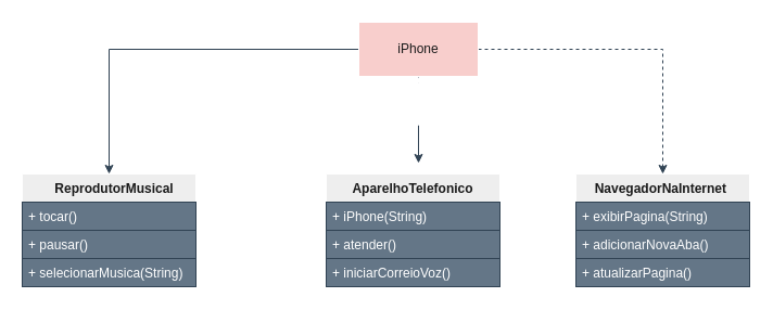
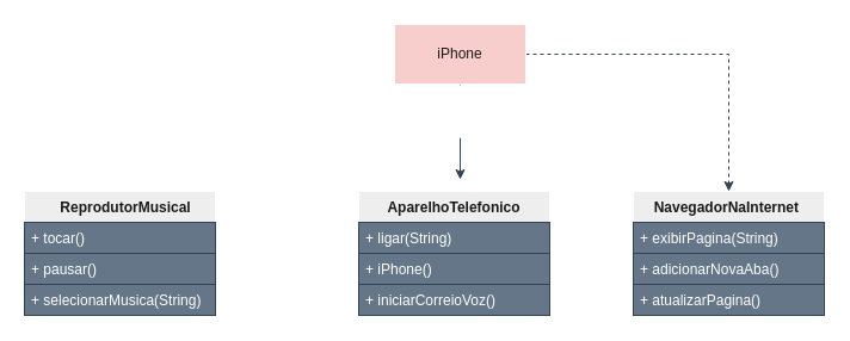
  <mxCell id="0" />
  <mxCell id="1" parent="0" />
- <mxCell id="2" value="" style="edgeStyle=orthogonalEdgeStyle;rounded=0;orthogonalLoop=1;jettySize=auto;html=1;strokeColor=#314354;fontColor=#000000;entryX=0.5;entryY=0;entryDx=0;entryDy=0;labelBackgroundColor=#000000;fillColor=#647687;" edge="1" parent="1" source="5" target="6"><mxGeometry relative="1" as="geometry" /></mxCell>
  <mxCell id="3" value="" style="edgeStyle=orthogonalEdgeStyle;rounded=0;orthogonalLoop=1;jettySize=auto;html=1;strokeColor=#314354;fontColor=#FFFFFF;entryX=0.5;entryY=0;entryDx=0;entryDy=0;fillColor=#647687;dashed=1;" edge="1" parent="1" source="5" target="15"><mxGeometry relative="1" as="geometry"><mxPoint x="540" y="45" as="targetPoint" /></mxGeometry></mxCell>
  <mxCell id="4" value="" style="edgeStyle=orthogonalEdgeStyle;rounded=0;orthogonalLoop=1;jettySize=auto;html=1;strokeColor=#314354;fontColor=#FFFFFF;fillColor=#647687;" edge="1" parent="1" source="5"><mxGeometry relative="1" as="geometry"><mxPoint x="385" y="150" as="targetPoint" /></mxGeometry></mxCell>
  <mxCell id="5" value="iPhone" style="html=1;whiteSpace=wrap;labelBackgroundColor=none;fillColor=#f8cecc;strokeColor=#FFFFFF;fontColor=#1A1A1A;" vertex="1" parent="1"><mxGeometry x="330" y="20" width="110" height="50" as="geometry" /></mxCell>
  <mxCell id="6" value="&amp;nbsp; &amp;nbsp; &amp;nbsp;ReprodutorMusical&amp;nbsp;&amp;nbsp;" style="swimlane;fontStyle=1;align=center;verticalAlign=top;childLayout=stackLayout;horizontal=1;startSize=26;horizontalStack=0;resizeParent=1;resizeParentMax=0;resizeLast=0;collapsible=1;marginBottom=0;whiteSpace=wrap;html=1;strokeColor=#FFFFFF;fontColor=#1A1A1A;fillColor=#EEEEEE;" vertex="1" parent="1"><mxGeometry x="20" y="160" width="160" height="104" as="geometry" /></mxCell>
  <mxCell id="7" value="+&amp;nbsp;tocar() " style="text;strokeColor=#314354;fillColor=#647687;align=left;verticalAlign=top;spacingLeft=4;spacingRight=4;overflow=hidden;rotatable=0;points=[[0,0.5],[1,0.5]];portConstraint=eastwest;whiteSpace=wrap;html=1;fontColor=#ffffff;" vertex="1" parent="6"><mxGeometry y="26" width="160" height="26" as="geometry" /></mxCell>
  <mxCell id="8" value="+ pausar()" style="text;strokeColor=#314354;fillColor=#647687;align=left;verticalAlign=top;spacingLeft=4;spacingRight=4;overflow=hidden;rotatable=0;points=[[0,0.5],[1,0.5]];portConstraint=eastwest;whiteSpace=wrap;html=1;fontColor=#ffffff;" vertex="1" parent="6"><mxGeometry y="52" width="160" height="26" as="geometry" /></mxCell>
  <mxCell id="9" value="+ selecionarMusica(String)" style="text;strokeColor=#314354;fillColor=#647687;align=left;verticalAlign=top;spacingLeft=4;spacingRight=4;overflow=hidden;rotatable=0;points=[[0,0.5],[1,0.5]];portConstraint=eastwest;whiteSpace=wrap;html=1;fontColor=#ffffff;" vertex="1" parent="6"><mxGeometry y="78" width="160" height="26" as="geometry" /></mxCell>
  <mxCell id="10" value="" style="edgeStyle=orthogonalEdgeStyle;rounded=0;orthogonalLoop=1;jettySize=auto;html=1;strokeColor=#FFFFFF;fontColor=#FFFFFF;" edge="1" parent="1" source="11" target="5"><mxGeometry relative="1" as="geometry" /></mxCell>
  <mxCell id="11" value="AparelhoTelefonico" style="swimlane;fontStyle=1;align=center;verticalAlign=top;childLayout=stackLayout;horizontal=1;startSize=26;horizontalStack=0;resizeParent=1;resizeParentMax=0;resizeLast=0;collapsible=1;marginBottom=0;whiteSpace=wrap;html=1;strokeColor=#FFFFFF;fontColor=#1A1A1A;fillColor=#EEEEEE;" vertex="1" parent="1"><mxGeometry x="300" y="160" width="160" height="104" as="geometry" /></mxCell>
- <mxCell id="12" value="+ iPhone(String)&amp;nbsp;" style="text;strokeColor=#314354;fillColor=#647687;align=left;verticalAlign=top;spacingLeft=4;spacingRight=4;overflow=hidden;rotatable=0;points=[[0,0.5],[1,0.5]];portConstraint=eastwest;whiteSpace=wrap;html=1;fontColor=#ffffff;" vertex="1" parent="11"><mxGeometry y="26" width="160" height="26" as="geometry" /></mxCell>
- <mxCell id="13" value="+ atender()" style="text;strokeColor=#314354;fillColor=#647687;align=left;verticalAlign=top;spacingLeft=4;spacingRight=4;overflow=hidden;rotatable=0;points=[[0,0.5],[1,0.5]];portConstraint=eastwest;whiteSpace=wrap;html=1;fontColor=#ffffff;" vertex="1" parent="11"><mxGeometry y="52" width="160" height="26" as="geometry" /></mxCell>
+ <mxCell id="12" value="+ ligar(String)&amp;nbsp;" style="text;strokeColor=#314354;fillColor=#647687;align=left;verticalAlign=top;spacingLeft=4;spacingRight=4;overflow=hidden;rotatable=0;points=[[0,0.5],[1,0.5]];portConstraint=eastwest;whiteSpace=wrap;html=1;fontColor=#ffffff;" vertex="1" parent="11"><mxGeometry y="26" width="160" height="26" as="geometry" /></mxCell>
+ <mxCell id="13" value="+ iPhone()" style="text;strokeColor=#314354;fillColor=#647687;align=left;verticalAlign=top;spacingLeft=4;spacingRight=4;overflow=hidden;rotatable=0;points=[[0,0.5],[1,0.5]];portConstraint=eastwest;whiteSpace=wrap;html=1;fontColor=#ffffff;" vertex="1" parent="11"><mxGeometry y="52" width="160" height="26" as="geometry" /></mxCell>
  <mxCell id="14" value="+ iniciarCorreioVoz()" style="text;strokeColor=#314354;fillColor=#647687;align=left;verticalAlign=top;spacingLeft=4;spacingRight=4;overflow=hidden;rotatable=0;points=[[0,0.5],[1,0.5]];portConstraint=eastwest;whiteSpace=wrap;html=1;fontColor=#ffffff;" vertex="1" parent="11"><mxGeometry y="78" width="160" height="26" as="geometry" /></mxCell>
  <mxCell id="15" value="NavegadorNaInternet&amp;nbsp;" style="swimlane;fontStyle=1;align=center;verticalAlign=top;childLayout=stackLayout;horizontal=1;startSize=26;horizontalStack=0;resizeParent=1;resizeParentMax=0;resizeLast=0;collapsible=1;marginBottom=0;whiteSpace=wrap;html=1;strokeColor=#FFFFFF;fontColor=#1A1A1A;fillColor=#EEEEEE;" vertex="1" parent="1"><mxGeometry x="530" y="160" width="160" height="104" as="geometry" /></mxCell>
  <mxCell id="16" value="+ exibirPagina(String)" style="text;strokeColor=#314354;fillColor=#647687;align=left;verticalAlign=top;spacingLeft=4;spacingRight=4;overflow=hidden;rotatable=0;points=[[0,0.5],[1,0.5]];portConstraint=eastwest;whiteSpace=wrap;html=1;fontColor=#ffffff;" vertex="1" parent="15"><mxGeometry y="26" width="160" height="26" as="geometry" /></mxCell>
  <mxCell id="17" value="+ adicionarNovaAba()" style="text;strokeColor=#314354;fillColor=#647687;align=left;verticalAlign=top;spacingLeft=4;spacingRight=4;overflow=hidden;rotatable=0;points=[[0,0.5],[1,0.5]];portConstraint=eastwest;whiteSpace=wrap;html=1;fontColor=#ffffff;" vertex="1" parent="15"><mxGeometry y="52" width="160" height="26" as="geometry" /></mxCell>
  <mxCell id="18" value="+ atualizarPagina()" style="text;strokeColor=#314354;fillColor=#647687;align=left;verticalAlign=top;spacingLeft=4;spacingRight=4;overflow=hidden;rotatable=0;points=[[0,0.5],[1,0.5]];portConstraint=eastwest;whiteSpace=wrap;html=1;fontColor=#ffffff;" vertex="1" parent="15"><mxGeometry y="78" width="160" height="26" as="geometry" /></mxCell>
